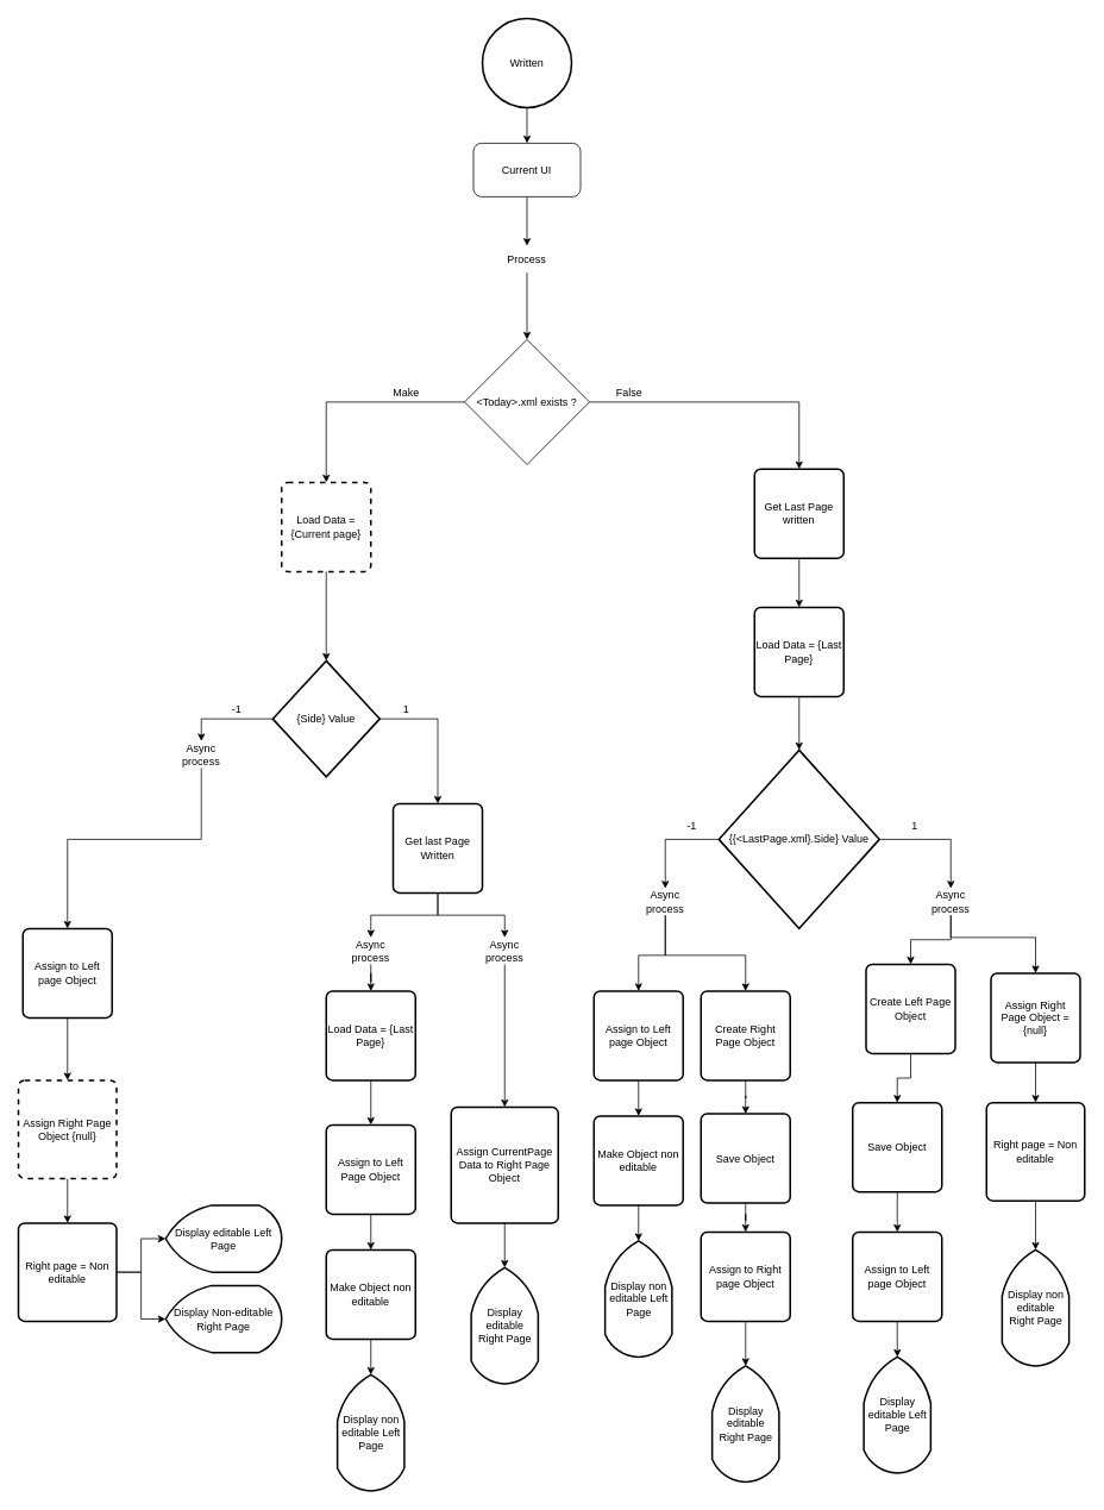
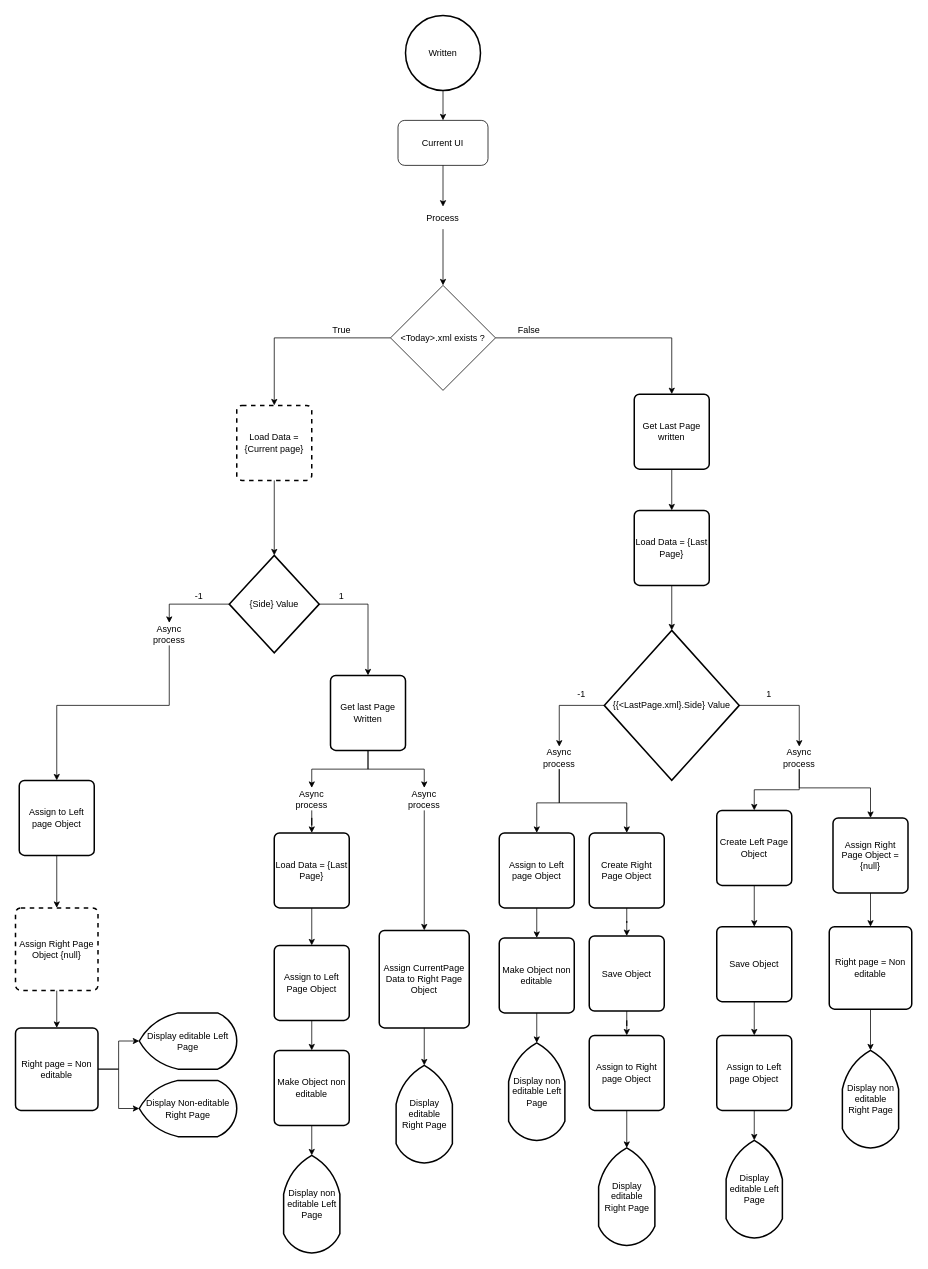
  <mxCell id="0" />
  <mxCell id="1" parent="0" />
  <mxCell id="2" style="edgeStyle=orthogonalEdgeStyle;rounded=0;orthogonalLoop=1;jettySize=auto;html=1;entryX=0.5;entryY=0;entryDx=0;entryDy=0;" edge="1" parent="1" source="17" target="6"><mxGeometry relative="1" as="geometry" /></mxCell>
  <mxCell id="3" value="Current UI" style="rounded=1;whiteSpace=wrap;html=1;" vertex="1" parent="1"><mxGeometry x="530" y="160" width="120" height="60" as="geometry" /></mxCell>
  <mxCell id="4" style="edgeStyle=orthogonalEdgeStyle;rounded=0;orthogonalLoop=1;jettySize=auto;html=1;entryX=0.5;entryY=0;entryDx=0;entryDy=0;" edge="1" parent="1" source="6" target="46"><mxGeometry relative="1" as="geometry" /></mxCell>
  <mxCell id="5" style="edgeStyle=orthogonalEdgeStyle;rounded=0;orthogonalLoop=1;jettySize=auto;html=1;entryX=0.5;entryY=0;entryDx=0;entryDy=0;" edge="1" parent="1" source="6" target="85"><mxGeometry relative="1" as="geometry" /></mxCell>
  <mxCell id="6" value="&lt;div style=&quot;text-align: justify;&quot;&gt;&amp;lt;Today&amp;gt;.xml exists ?&lt;/div&gt;" style="rhombus;whiteSpace=wrap;html=1;" vertex="1" parent="1"><mxGeometry x="520" y="380" width="140" height="140" as="geometry" /></mxCell>
  <mxCell id="7" style="edgeStyle=orthogonalEdgeStyle;rounded=0;orthogonalLoop=1;jettySize=auto;html=1;entryX=0.5;entryY=0;entryDx=0;entryDy=0;" edge="1" parent="1" source="9" target="27"><mxGeometry relative="1" as="geometry" /></mxCell>
  <mxCell id="8" style="edgeStyle=orthogonalEdgeStyle;rounded=0;orthogonalLoop=1;jettySize=auto;html=1;entryX=0.5;entryY=0;entryDx=0;entryDy=0;" edge="1" parent="1" source="9" target="36"><mxGeometry relative="1" as="geometry" /></mxCell>
  <mxCell id="9" value="{Side} Value" style="strokeWidth=2;html=1;shape=mxgraph.flowchart.decision;whiteSpace=wrap;" vertex="1" parent="1"><mxGeometry x="305" y="740" width="120" height="130" as="geometry" /></mxCell>
- <mxCell id="10" value="Make" style="text;html=1;strokeColor=none;fillColor=none;align=center;verticalAlign=middle;whiteSpace=wrap;rounded=0;" vertex="1" parent="1"><mxGeometry x="425" y="430" width="60" height="20" as="geometry" /></mxCell>
+ <mxCell id="10" value="True" style="text;html=1;strokeColor=none;fillColor=none;align=center;verticalAlign=middle;whiteSpace=wrap;rounded=0;" vertex="1" parent="1"><mxGeometry x="425" y="430" width="60" height="20" as="geometry" /></mxCell>
  <mxCell id="11" value="-1" style="text;html=1;strokeColor=none;fillColor=none;align=center;verticalAlign=middle;whiteSpace=wrap;rounded=0;" vertex="1" parent="1"><mxGeometry x="235" y="780" width="60" height="30" as="geometry" /></mxCell>
  <mxCell id="12" style="edgeStyle=orthogonalEdgeStyle;rounded=0;orthogonalLoop=1;jettySize=auto;html=1;entryX=0.5;entryY=0;entryDx=0;entryDy=0;" edge="1" parent="1" source="13" target="19"><mxGeometry relative="1" as="geometry" /></mxCell>
  <mxCell id="13" value="Assign to Left page Object" style="rounded=1;whiteSpace=wrap;html=1;absoluteArcSize=1;arcSize=14;strokeWidth=2;" vertex="1" parent="1"><mxGeometry x="25" y="1040" width="100" height="100" as="geometry" /></mxCell>
  <mxCell id="14" style="edgeStyle=orthogonalEdgeStyle;rounded=0;orthogonalLoop=1;jettySize=auto;html=1;" edge="1" parent="1" source="15" target="3"><mxGeometry relative="1" as="geometry" /></mxCell>
  <mxCell id="15" value="Written" style="strokeWidth=2;html=1;shape=mxgraph.flowchart.start_2;whiteSpace=wrap;" vertex="1" parent="1"><mxGeometry x="540" y="20" width="100" height="100" as="geometry" /></mxCell>
  <mxCell id="16" value="" style="edgeStyle=orthogonalEdgeStyle;rounded=0;orthogonalLoop=1;jettySize=auto;html=1;entryX=0.5;entryY=0;entryDx=0;entryDy=0;" edge="1" parent="1" source="3" target="17"><mxGeometry relative="1" as="geometry"><mxPoint x="590" y="220" as="sourcePoint" /><mxPoint x="590" y="380" as="targetPoint" /></mxGeometry></mxCell>
  <mxCell id="17" value="Process" style="text;html=1;strokeColor=none;fillColor=none;align=center;verticalAlign=middle;whiteSpace=wrap;rounded=0;" vertex="1" parent="1"><mxGeometry x="560" y="275" width="60" height="30" as="geometry" /></mxCell>
  <mxCell id="18" style="edgeStyle=orthogonalEdgeStyle;rounded=0;orthogonalLoop=1;jettySize=auto;html=1;entryX=0.5;entryY=0;entryDx=0;entryDy=0;" edge="1" parent="1" source="19" target="20"><mxGeometry relative="1" as="geometry" /></mxCell>
  <mxCell id="19" value="Assign Right Page Object {null}" style="rounded=1;whiteSpace=wrap;html=1;absoluteArcSize=1;arcSize=14;strokeWidth=2;dashed=1;" vertex="1" parent="1"><mxGeometry x="20" y="1210" width="110" height="110" as="geometry" /></mxCell>
  <mxCell id="20" value="Right page = Non editable" style="rounded=1;whiteSpace=wrap;html=1;absoluteArcSize=1;arcSize=14;strokeWidth=2;" vertex="1" parent="1"><mxGeometry x="20" y="1370" width="110" height="110" as="geometry" /></mxCell>
  <mxCell id="21" value="Display editable Left Page" style="strokeWidth=2;html=1;shape=mxgraph.flowchart.display;whiteSpace=wrap;direction=east;" vertex="1" parent="1"><mxGeometry x="185" y="1350" width="130" height="75" as="geometry" /></mxCell>
  <mxCell id="22" style="edgeStyle=orthogonalEdgeStyle;rounded=0;orthogonalLoop=1;jettySize=auto;html=1;entryX=0;entryY=0.5;entryDx=0;entryDy=0;entryPerimeter=0;" edge="1" parent="1" source="20" target="21"><mxGeometry relative="1" as="geometry" /></mxCell>
  <mxCell id="23" value="Display Non-editable Right Page" style="strokeWidth=2;html=1;shape=mxgraph.flowchart.display;whiteSpace=wrap;direction=east;" vertex="1" parent="1"><mxGeometry x="185" y="1440" width="130" height="75" as="geometry" /></mxCell>
  <mxCell id="24" style="edgeStyle=orthogonalEdgeStyle;rounded=0;orthogonalLoop=1;jettySize=auto;html=1;entryX=0;entryY=0.5;entryDx=0;entryDy=0;entryPerimeter=0;" edge="1" parent="1" source="20" target="23"><mxGeometry relative="1" as="geometry" /></mxCell>
  <mxCell id="25" style="edgeStyle=orthogonalEdgeStyle;rounded=0;orthogonalLoop=1;jettySize=auto;html=1;entryX=0.5;entryY=0;entryDx=0;entryDy=0;" edge="1" parent="1" source="27" target="32"><mxGeometry relative="1" as="geometry" /></mxCell>
  <mxCell id="26" style="edgeStyle=orthogonalEdgeStyle;rounded=0;orthogonalLoop=1;jettySize=auto;html=1;entryX=0.5;entryY=0;entryDx=0;entryDy=0;" edge="1" parent="1" source="27" target="34"><mxGeometry relative="1" as="geometry" /></mxCell>
  <mxCell id="27" value="Get last Page Written" style="rounded=1;whiteSpace=wrap;html=1;absoluteArcSize=1;arcSize=14;strokeWidth=2;" vertex="1" parent="1"><mxGeometry x="440" y="900" width="100" height="100" as="geometry" /></mxCell>
  <mxCell id="28" value="1" style="text;html=1;strokeColor=none;fillColor=none;align=center;verticalAlign=middle;whiteSpace=wrap;rounded=0;" vertex="1" parent="1"><mxGeometry x="425" y="780" width="60" height="30" as="geometry" /></mxCell>
  <mxCell id="29" style="edgeStyle=orthogonalEdgeStyle;rounded=0;orthogonalLoop=1;jettySize=auto;html=1;" edge="1" parent="1" source="30" target="38"><mxGeometry relative="1" as="geometry" /></mxCell>
  <mxCell id="30" value="Load Data = {Last Page}" style="rounded=1;whiteSpace=wrap;html=1;absoluteArcSize=1;arcSize=14;strokeWidth=2;" vertex="1" parent="1"><mxGeometry x="365" y="1110" width="100" height="100" as="geometry" /></mxCell>
  <mxCell id="31" style="edgeStyle=orthogonalEdgeStyle;rounded=0;orthogonalLoop=1;jettySize=auto;html=1;entryX=0.5;entryY=0;entryDx=0;entryDy=0;" edge="1" parent="1" source="32" target="30"><mxGeometry relative="1" as="geometry" /></mxCell>
  <mxCell id="32" value="Async process" style="text;html=1;strokeColor=none;fillColor=none;align=center;verticalAlign=middle;whiteSpace=wrap;rounded=0;" vertex="1" parent="1"><mxGeometry x="385" y="1050" width="60" height="30" as="geometry" /></mxCell>
  <mxCell id="33" style="edgeStyle=orthogonalEdgeStyle;rounded=0;orthogonalLoop=1;jettySize=auto;html=1;entryX=0.5;entryY=0;entryDx=0;entryDy=0;" edge="1" parent="1" source="34" target="39"><mxGeometry relative="1" as="geometry" /></mxCell>
  <mxCell id="34" value="Async process" style="text;html=1;strokeColor=none;fillColor=none;align=center;verticalAlign=middle;whiteSpace=wrap;rounded=0;" vertex="1" parent="1"><mxGeometry x="535" y="1050" width="60" height="30" as="geometry" /></mxCell>
  <mxCell id="35" style="edgeStyle=orthogonalEdgeStyle;rounded=0;orthogonalLoop=1;jettySize=auto;html=1;entryX=0.5;entryY=0;entryDx=0;entryDy=0;" edge="1" parent="1" source="36" target="13"><mxGeometry relative="1" as="geometry"><Array as="points"><mxPoint x="225" y="940" /><mxPoint x="75" y="940" /></Array></mxGeometry></mxCell>
  <mxCell id="36" value="Async process" style="text;html=1;strokeColor=none;fillColor=none;align=center;verticalAlign=middle;whiteSpace=wrap;rounded=0;" vertex="1" parent="1"><mxGeometry x="195" y="830" width="60" height="30" as="geometry" /></mxCell>
  <mxCell id="37" style="edgeStyle=orthogonalEdgeStyle;rounded=0;orthogonalLoop=1;jettySize=auto;html=1;" edge="1" parent="1" source="38" target="40"><mxGeometry relative="1" as="geometry" /></mxCell>
  <mxCell id="38" value="Assign to Left Page Object" style="rounded=1;whiteSpace=wrap;html=1;absoluteArcSize=1;arcSize=14;strokeWidth=2;" vertex="1" parent="1"><mxGeometry x="365" y="1260" width="100" height="100" as="geometry" /></mxCell>
  <mxCell id="39" value="Assign CurrentPage Data to Right Page Object" style="rounded=1;whiteSpace=wrap;html=1;absoluteArcSize=1;arcSize=14;strokeWidth=2;" vertex="1" parent="1"><mxGeometry x="505" y="1240" width="120" height="130" as="geometry" /></mxCell>
  <mxCell id="40" value="Make Object non editable" style="rounded=1;whiteSpace=wrap;html=1;absoluteArcSize=1;arcSize=14;strokeWidth=2;" vertex="1" parent="1"><mxGeometry x="365" y="1400" width="100" height="100" as="geometry" /></mxCell>
  <mxCell id="41" value="Display non editable Left Page" style="strokeWidth=2;html=1;shape=mxgraph.flowchart.display;whiteSpace=wrap;direction=south;" vertex="1" parent="1"><mxGeometry x="377.5" y="1540" width="75" height="130" as="geometry" /></mxCell>
  <mxCell id="42" style="edgeStyle=orthogonalEdgeStyle;rounded=0;orthogonalLoop=1;jettySize=auto;html=1;entryX=0;entryY=0.5;entryDx=0;entryDy=0;entryPerimeter=0;" edge="1" parent="1" source="40" target="41"><mxGeometry relative="1" as="geometry" /></mxCell>
  <mxCell id="43" value="Display editable Right Page" style="strokeWidth=2;html=1;shape=mxgraph.flowchart.display;whiteSpace=wrap;direction=south;" vertex="1" parent="1"><mxGeometry x="527.5" y="1420" width="75" height="130" as="geometry" /></mxCell>
  <mxCell id="44" style="edgeStyle=orthogonalEdgeStyle;rounded=0;orthogonalLoop=1;jettySize=auto;html=1;entryX=0;entryY=0.5;entryDx=0;entryDy=0;entryPerimeter=0;" edge="1" parent="1" source="39" target="43"><mxGeometry relative="1" as="geometry" /></mxCell>
  <mxCell id="45" style="edgeStyle=orthogonalEdgeStyle;rounded=0;orthogonalLoop=1;jettySize=auto;html=1;entryX=0.5;entryY=0;entryDx=0;entryDy=0;" edge="1" parent="1" source="46" target="48"><mxGeometry relative="1" as="geometry" /></mxCell>
  <mxCell id="46" value="Get Last Page written" style="rounded=1;whiteSpace=wrap;html=1;absoluteArcSize=1;arcSize=14;strokeWidth=2;" vertex="1" parent="1"><mxGeometry x="845" y="525" width="100" height="100" as="geometry" /></mxCell>
  <mxCell id="47" value="False" style="text;html=1;strokeColor=none;fillColor=none;align=center;verticalAlign=middle;whiteSpace=wrap;rounded=0;" vertex="1" parent="1"><mxGeometry x="675" y="430" width="60" height="20" as="geometry" /></mxCell>
  <mxCell id="48" value="Load Data = {Last Page}" style="rounded=1;whiteSpace=wrap;html=1;absoluteArcSize=1;arcSize=14;strokeWidth=2;" vertex="1" parent="1"><mxGeometry x="845" y="680" width="100" height="100" as="geometry" /></mxCell>
  <mxCell id="49" style="edgeStyle=orthogonalEdgeStyle;rounded=0;orthogonalLoop=1;jettySize=auto;html=1;entryX=0.5;entryY=0;entryDx=0;entryDy=0;" edge="1" parent="1" source="50" target="71"><mxGeometry relative="1" as="geometry" /></mxCell>
  <mxCell id="50" value="{{&amp;lt;LastPage.xml}.Side} Value" style="strokeWidth=2;html=1;shape=mxgraph.flowchart.decision;whiteSpace=wrap;" vertex="1" parent="1"><mxGeometry x="805" y="840" width="180" height="200" as="geometry" /></mxCell>
  <mxCell id="51" style="edgeStyle=orthogonalEdgeStyle;rounded=0;orthogonalLoop=1;jettySize=auto;html=1;entryX=0.5;entryY=0;entryDx=0;entryDy=0;entryPerimeter=0;" edge="1" parent="1" source="48" target="50"><mxGeometry relative="1" as="geometry" /></mxCell>
  <mxCell id="52" style="edgeStyle=orthogonalEdgeStyle;rounded=0;orthogonalLoop=1;jettySize=auto;html=1;entryX=0.5;entryY=0;entryDx=0;entryDy=0;" edge="1" parent="1" source="53" target="64"><mxGeometry relative="1" as="geometry" /></mxCell>
  <mxCell id="53" value="Assign to Left page Object" style="rounded=1;whiteSpace=wrap;html=1;absoluteArcSize=1;arcSize=14;strokeWidth=2;" vertex="1" parent="1"><mxGeometry x="665" y="1110" width="100" height="100" as="geometry" /></mxCell>
  <mxCell id="54" value="-1" style="text;html=1;strokeColor=none;fillColor=none;align=center;verticalAlign=middle;whiteSpace=wrap;rounded=0;" vertex="1" parent="1"><mxGeometry x="745" y="910" width="60" height="30" as="geometry" /></mxCell>
  <mxCell id="55" value="" style="edgeStyle=orthogonalEdgeStyle;rounded=0;orthogonalLoop=1;jettySize=auto;html=1;exitX=0;exitY=0.5;exitDx=0;exitDy=0;exitPerimeter=0;" edge="1" parent="1" source="50" target="58"><mxGeometry relative="1" as="geometry"><mxPoint x="805" y="940" as="sourcePoint" /><mxPoint x="745" y="1090" as="targetPoint" /><Array as="points"><mxPoint x="745" y="940" /></Array></mxGeometry></mxCell>
  <mxCell id="56" style="edgeStyle=orthogonalEdgeStyle;rounded=0;orthogonalLoop=1;jettySize=auto;html=1;entryX=0.5;entryY=0;entryDx=0;entryDy=0;" edge="1" parent="1" source="58" target="53"><mxGeometry relative="1" as="geometry"><Array as="points"><mxPoint x="745" y="1070" /><mxPoint x="715" y="1070" /></Array></mxGeometry></mxCell>
  <mxCell id="57" style="edgeStyle=orthogonalEdgeStyle;rounded=0;orthogonalLoop=1;jettySize=auto;html=1;entryX=0.5;entryY=0;entryDx=0;entryDy=0;" edge="1" parent="1" source="58" target="60"><mxGeometry relative="1" as="geometry"><Array as="points"><mxPoint x="745" y="1070" /><mxPoint x="835" y="1070" /></Array></mxGeometry></mxCell>
  <mxCell id="58" value="Async process" style="text;html=1;strokeColor=none;fillColor=none;align=center;verticalAlign=middle;whiteSpace=wrap;rounded=0;" vertex="1" parent="1"><mxGeometry x="715" y="995" width="60" height="30" as="geometry" /></mxCell>
  <mxCell id="59" style="edgeStyle=orthogonalEdgeStyle;rounded=0;orthogonalLoop=1;jettySize=auto;html=1;entryX=0;entryY=0.5;entryDx=0;entryDy=0;" edge="1" parent="1" source="60" target="62"><mxGeometry relative="1" as="geometry" /></mxCell>
  <mxCell id="60" value="Create Right Page Object" style="rounded=1;whiteSpace=wrap;html=1;absoluteArcSize=1;arcSize=14;strokeWidth=2;" vertex="1" parent="1"><mxGeometry x="785" y="1110" width="100" height="100" as="geometry" /></mxCell>
  <mxCell id="61" style="edgeStyle=orthogonalEdgeStyle;rounded=0;orthogonalLoop=1;jettySize=auto;html=1;entryX=0.5;entryY=0;entryDx=0;entryDy=0;" edge="1" parent="1" source="62" target="63"><mxGeometry relative="1" as="geometry" /></mxCell>
  <mxCell id="62" value="Save Object" style="rounded=1;whiteSpace=wrap;html=1;absoluteArcSize=1;arcSize=14;strokeWidth=2;direction=south;" vertex="1" parent="1"><mxGeometry x="785" y="1247.5" width="100" height="100" as="geometry" /></mxCell>
  <mxCell id="63" value="Assign to Right page Object" style="rounded=1;whiteSpace=wrap;html=1;absoluteArcSize=1;arcSize=14;strokeWidth=2;" vertex="1" parent="1"><mxGeometry x="785" y="1380" width="100" height="100" as="geometry" /></mxCell>
  <mxCell id="64" value="Make Object non editable" style="rounded=1;whiteSpace=wrap;html=1;absoluteArcSize=1;arcSize=14;strokeWidth=2;" vertex="1" parent="1"><mxGeometry x="665" y="1250" width="100" height="100" as="geometry" /></mxCell>
  <mxCell id="65" value="Display non editable Left Page" style="strokeWidth=2;html=1;shape=mxgraph.flowchart.display;whiteSpace=wrap;direction=south;" vertex="1" parent="1"><mxGeometry x="677.5" y="1390" width="75" height="130" as="geometry" /></mxCell>
  <mxCell id="66" style="edgeStyle=orthogonalEdgeStyle;rounded=0;orthogonalLoop=1;jettySize=auto;html=1;entryX=0;entryY=0.5;entryDx=0;entryDy=0;entryPerimeter=0;" edge="1" parent="1" source="64" target="65"><mxGeometry relative="1" as="geometry" /></mxCell>
  <mxCell id="67" value="Display editable Right Page" style="strokeWidth=2;html=1;shape=mxgraph.flowchart.display;whiteSpace=wrap;direction=south;" vertex="1" parent="1"><mxGeometry x="797.5" y="1530" width="75" height="130" as="geometry" /></mxCell>
  <mxCell id="68" style="edgeStyle=orthogonalEdgeStyle;rounded=0;orthogonalLoop=1;jettySize=auto;html=1;entryX=0;entryY=0.5;entryDx=0;entryDy=0;entryPerimeter=0;" edge="1" parent="1" source="63" target="67"><mxGeometry relative="1" as="geometry" /></mxCell>
  <mxCell id="69" style="edgeStyle=orthogonalEdgeStyle;rounded=0;orthogonalLoop=1;jettySize=auto;html=1;entryX=0.5;entryY=0;entryDx=0;entryDy=0;" edge="1" parent="1" source="71" target="74"><mxGeometry relative="1" as="geometry" /></mxCell>
  <mxCell id="70" style="edgeStyle=orthogonalEdgeStyle;rounded=0;orthogonalLoop=1;jettySize=auto;html=1;entryX=0.5;entryY=0;entryDx=0;entryDy=0;" edge="1" parent="1" source="71" target="76"><mxGeometry relative="1" as="geometry"><Array as="points"><mxPoint x="1065" y="1050" /><mxPoint x="1160" y="1050" /></Array></mxGeometry></mxCell>
  <mxCell id="71" value="Async process" style="text;html=1;strokeColor=none;fillColor=none;align=center;verticalAlign=middle;whiteSpace=wrap;rounded=0;" vertex="1" parent="1"><mxGeometry x="1035" y="995" width="60" height="30" as="geometry" /></mxCell>
  <mxCell id="72" value="1" style="text;html=1;strokeColor=none;fillColor=none;align=center;verticalAlign=middle;whiteSpace=wrap;rounded=0;" vertex="1" parent="1"><mxGeometry x="995" y="910" width="60" height="30" as="geometry" /></mxCell>
  <mxCell id="73" style="edgeStyle=orthogonalEdgeStyle;rounded=0;orthogonalLoop=1;jettySize=auto;html=1;entryX=0;entryY=0.5;entryDx=0;entryDy=0;" edge="1" parent="1" source="74" target="78"><mxGeometry relative="1" as="geometry" /></mxCell>
- <mxCell id="74" value="Create Left Page Object" style="rounded=1;whiteSpace=wrap;html=1;absoluteArcSize=1;arcSize=14;strokeWidth=2;" vertex="1" parent="1"><mxGeometry x="970" y="1080" width="100" height="100" as="geometry" /></mxCell>
+ <mxCell id="74" value="Create Left Page Object" style="rounded=1;whiteSpace=wrap;html=1;absoluteArcSize=1;arcSize=14;strokeWidth=2;" vertex="1" parent="1"><mxGeometry x="955" y="1080" width="100" height="100" as="geometry" /></mxCell>
  <mxCell id="75" style="edgeStyle=orthogonalEdgeStyle;rounded=0;orthogonalLoop=1;jettySize=auto;html=1;entryX=0.5;entryY=0;entryDx=0;entryDy=0;" edge="1" parent="1" source="76" target="83"><mxGeometry relative="1" as="geometry" /></mxCell>
  <mxCell id="76" value="Assign Right Page Object = {null}" style="rounded=1;whiteSpace=wrap;html=1;absoluteArcSize=1;arcSize=14;strokeWidth=2;" vertex="1" parent="1"><mxGeometry x="1110" y="1090" width="100" height="100" as="geometry" /></mxCell>
  <mxCell id="77" style="edgeStyle=orthogonalEdgeStyle;rounded=0;orthogonalLoop=1;jettySize=auto;html=1;entryX=0.5;entryY=0;entryDx=0;entryDy=0;" edge="1" parent="1" source="78" target="79"><mxGeometry relative="1" as="geometry" /></mxCell>
  <mxCell id="78" value="Save Object" style="rounded=1;whiteSpace=wrap;html=1;absoluteArcSize=1;arcSize=14;strokeWidth=2;direction=south;" vertex="1" parent="1"><mxGeometry x="955" y="1235" width="100" height="100" as="geometry" /></mxCell>
  <mxCell id="79" value="Assign to Left page Object" style="rounded=1;whiteSpace=wrap;html=1;absoluteArcSize=1;arcSize=14;strokeWidth=2;" vertex="1" parent="1"><mxGeometry x="955" y="1380" width="100" height="100" as="geometry" /></mxCell>
  <mxCell id="80" value="Display editable Left Page" style="strokeWidth=2;html=1;shape=mxgraph.flowchart.display;whiteSpace=wrap;direction=south;" vertex="1" parent="1"><mxGeometry x="967.5" y="1520" width="75" height="130" as="geometry" /></mxCell>
  <mxCell id="81" style="edgeStyle=orthogonalEdgeStyle;rounded=0;orthogonalLoop=1;jettySize=auto;html=1;entryX=0;entryY=0.5;entryDx=0;entryDy=0;entryPerimeter=0;" edge="1" parent="1" source="79" target="80"><mxGeometry relative="1" as="geometry" /></mxCell>
  <mxCell id="82" style="edgeStyle=orthogonalEdgeStyle;rounded=0;orthogonalLoop=1;jettySize=auto;html=1;" edge="1" parent="1" source="83" target="84"><mxGeometry relative="1" as="geometry" /></mxCell>
  <mxCell id="83" value="Right page = Non editable" style="rounded=1;whiteSpace=wrap;html=1;absoluteArcSize=1;arcSize=14;strokeWidth=2;" vertex="1" parent="1"><mxGeometry x="1105" y="1235" width="110" height="110" as="geometry" /></mxCell>
  <mxCell id="84" value="Display non editable Right Page" style="strokeWidth=2;html=1;shape=mxgraph.flowchart.display;whiteSpace=wrap;direction=south;" vertex="1" parent="1"><mxGeometry x="1122.5" y="1400" width="75" height="130" as="geometry" /></mxCell>
  <mxCell id="85" value="Load Data = {Current page}" style="rounded=1;whiteSpace=wrap;html=1;absoluteArcSize=1;arcSize=14;strokeWidth=2;dashed=1;" vertex="1" parent="1"><mxGeometry x="315" y="540" width="100" height="100" as="geometry" /></mxCell>
  <mxCell id="86" style="edgeStyle=orthogonalEdgeStyle;rounded=0;orthogonalLoop=1;jettySize=auto;html=1;entryX=0.5;entryY=0;entryDx=0;entryDy=0;entryPerimeter=0;" edge="1" parent="1" source="85" target="9"><mxGeometry relative="1" as="geometry" /></mxCell>
